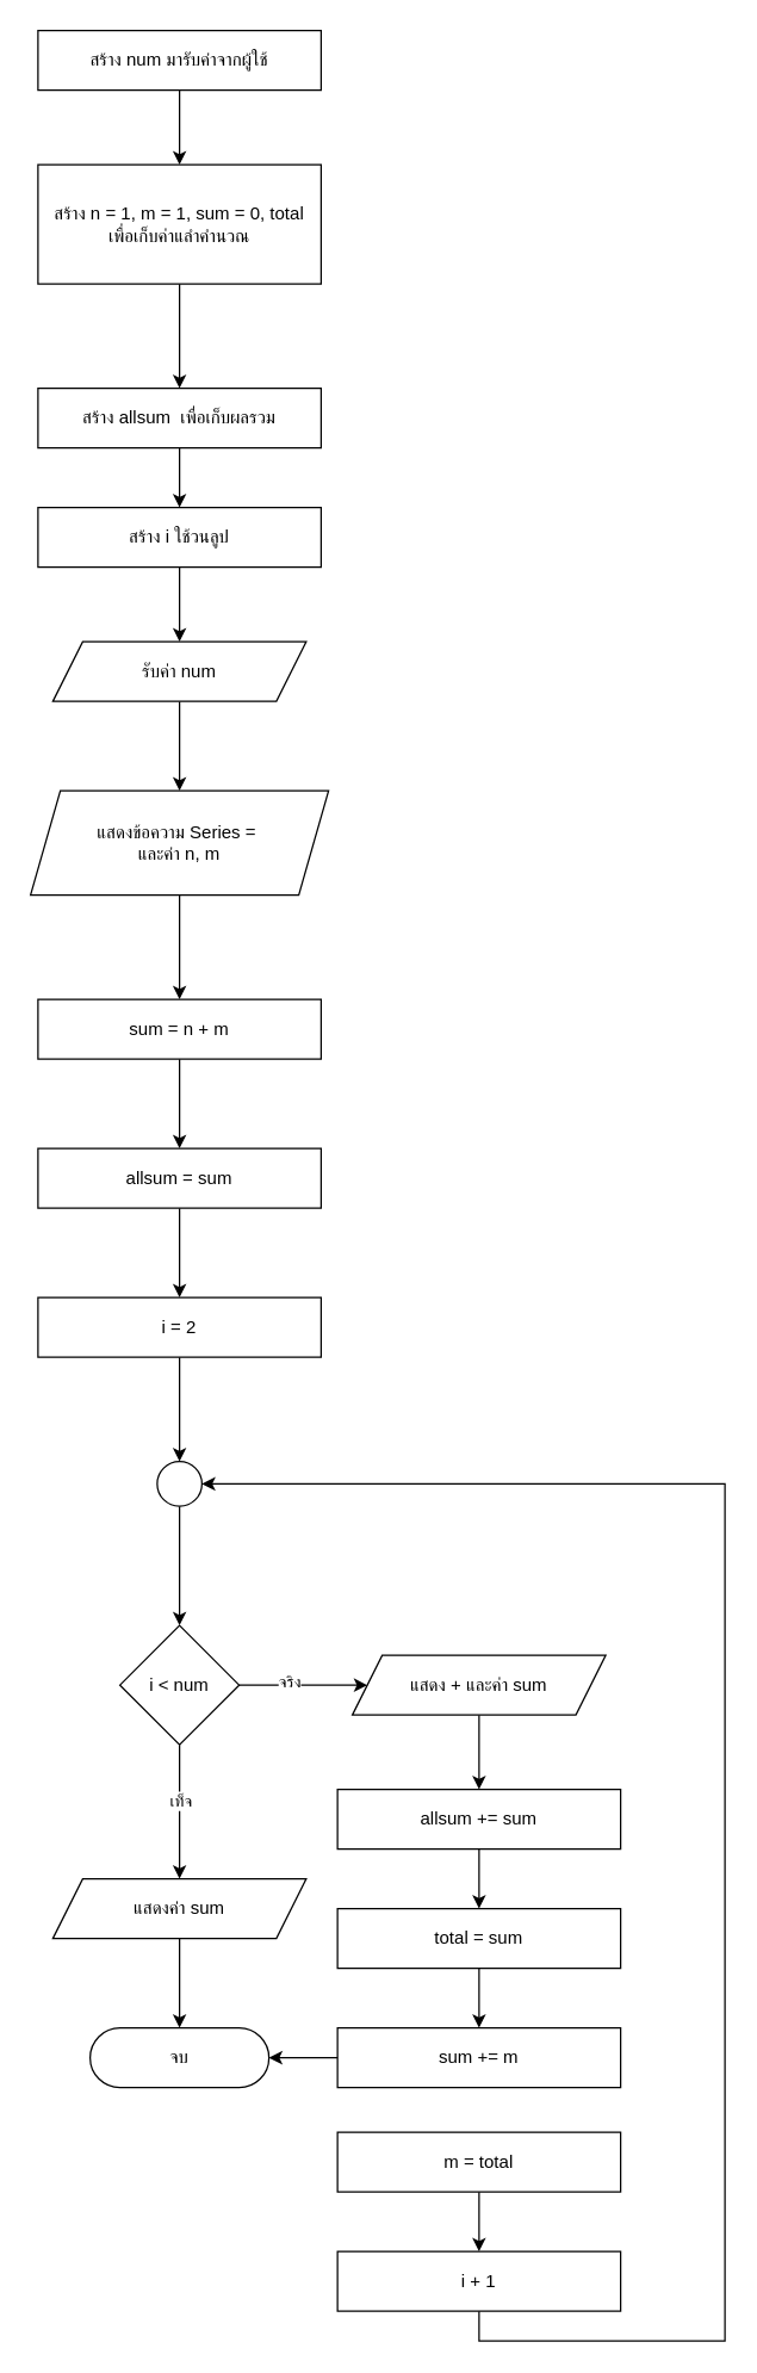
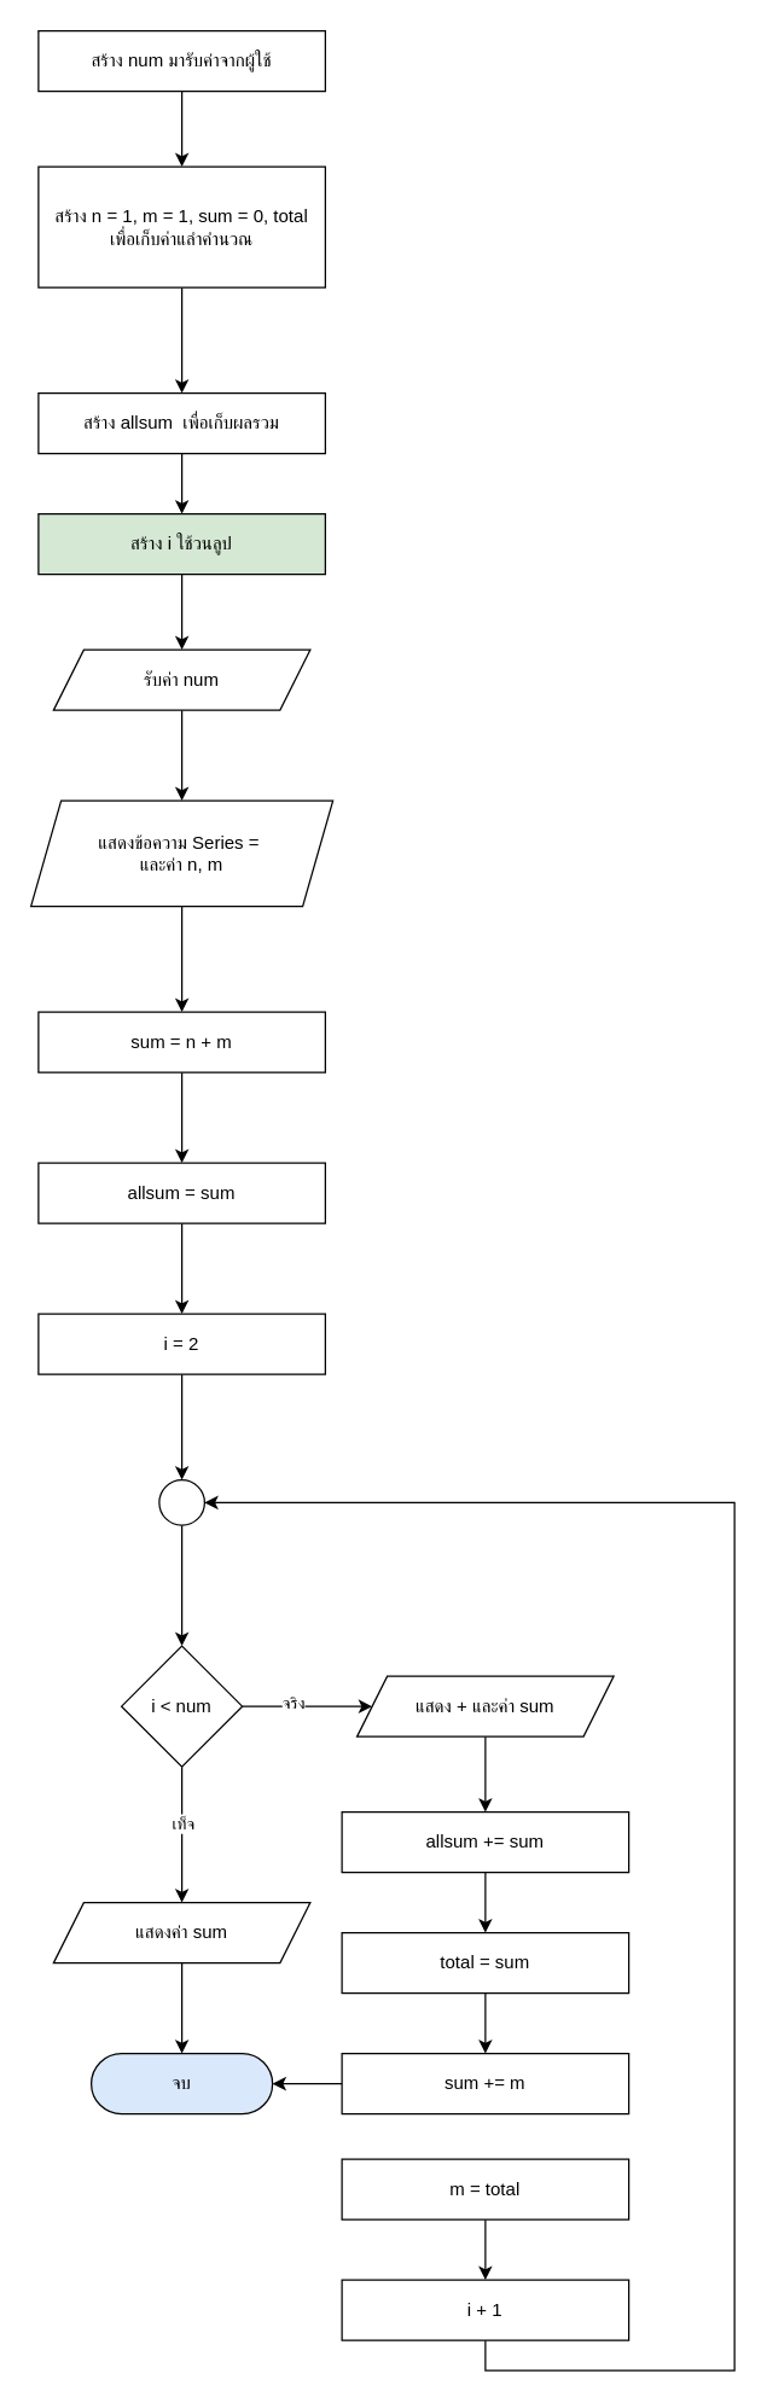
  <mxCell id="0" />
  <mxCell id="1" parent="0" />
  <mxCell id="2" value="" style="edgeStyle=orthogonalEdgeStyle;rounded=0;orthogonalLoop=1;jettySize=auto;html=1;" edge="1" parent="1" source="3" target="5"><mxGeometry relative="1" as="geometry" /></mxCell>
  <mxCell id="3" value="สร้าง num มารับค่าจากผู้ใช้" style="rounded=0;whiteSpace=wrap;html=1;" vertex="1" parent="1"><mxGeometry x="25" y="20" width="190" height="40" as="geometry" /></mxCell>
  <mxCell id="4" value="" style="edgeStyle=orthogonalEdgeStyle;rounded=0;orthogonalLoop=1;jettySize=auto;html=1;" edge="1" parent="1" source="5" target="7"><mxGeometry relative="1" as="geometry" /></mxCell>
  <mxCell id="5" value="สร้าง n = 1, m = 1, sum = 0, total&lt;div&gt;เพื่อเก็บค่าแลำคำนวณ&lt;/div&gt;" style="rounded=0;whiteSpace=wrap;html=1;" vertex="1" parent="1"><mxGeometry x="25" y="110" width="190" height="80" as="geometry" /></mxCell>
  <mxCell id="6" value="" style="edgeStyle=orthogonalEdgeStyle;rounded=0;orthogonalLoop=1;jettySize=auto;html=1;" edge="1" parent="1" source="17" target="9"><mxGeometry relative="1" as="geometry" /></mxCell>
  <mxCell id="7" value="สร้าง&amp;nbsp;allsum&amp;nbsp; เพื่อเก็บผลรวม" style="rounded=0;whiteSpace=wrap;html=1;" vertex="1" parent="1"><mxGeometry x="25" y="260" width="190" height="40" as="geometry" /></mxCell>
  <mxCell id="8" value="" style="edgeStyle=orthogonalEdgeStyle;rounded=0;orthogonalLoop=1;jettySize=auto;html=1;" edge="1" parent="1" source="9" target="11"><mxGeometry relative="1" as="geometry" /></mxCell>
  <mxCell id="9" value="รับค่า num" style="shape=parallelogram;perimeter=parallelogramPerimeter;whiteSpace=wrap;html=1;fixedSize=1;" vertex="1" parent="1"><mxGeometry x="35" y="430" width="170" height="40" as="geometry" /></mxCell>
  <mxCell id="10" value="" style="edgeStyle=orthogonalEdgeStyle;rounded=0;orthogonalLoop=1;jettySize=auto;html=1;" edge="1" parent="1" source="11" target="13"><mxGeometry relative="1" as="geometry" /></mxCell>
  <mxCell id="11" value="แสดงข้อความ Series =&amp;nbsp;&lt;div&gt;และค่า n, m&lt;/div&gt;" style="shape=parallelogram;perimeter=parallelogramPerimeter;whiteSpace=wrap;html=1;fixedSize=1;" vertex="1" parent="1"><mxGeometry x="20" y="530" width="200" height="70" as="geometry" /></mxCell>
  <mxCell id="12" value="" style="edgeStyle=orthogonalEdgeStyle;rounded=0;orthogonalLoop=1;jettySize=auto;html=1;" edge="1" parent="1" source="13" target="15"><mxGeometry relative="1" as="geometry" /></mxCell>
  <mxCell id="13" value="sum = n + m" style="rounded=0;whiteSpace=wrap;html=1;" vertex="1" parent="1"><mxGeometry x="25" y="670" width="190" height="40" as="geometry" /></mxCell>
  <mxCell id="14" value="" style="edgeStyle=orthogonalEdgeStyle;rounded=0;orthogonalLoop=1;jettySize=auto;html=1;" edge="1" parent="1" source="15" target="19"><mxGeometry relative="1" as="geometry" /></mxCell>
  <mxCell id="15" value="allsum = sum" style="rounded=0;whiteSpace=wrap;html=1;" vertex="1" parent="1"><mxGeometry x="25" y="770" width="190" height="40" as="geometry" /></mxCell>
  <mxCell id="16" value="" style="edgeStyle=orthogonalEdgeStyle;rounded=0;orthogonalLoop=1;jettySize=auto;html=1;" edge="1" parent="1" source="7" target="17"><mxGeometry relative="1" as="geometry"><mxPoint x="120" y="300" as="sourcePoint" /><mxPoint x="120" y="430" as="targetPoint" /></mxGeometry></mxCell>
- <mxCell id="17" value="สร้าง i ใช้วนลูป" style="rounded=0;whiteSpace=wrap;html=1;" vertex="1" parent="1"><mxGeometry x="25" y="340" width="190" height="40" as="geometry" /></mxCell>
+ <mxCell id="17" value="สร้าง i ใช้วนลูป" style="rounded=0;whiteSpace=wrap;html=1;fillColor=#d5e8d4;" vertex="1" parent="1"><mxGeometry x="25" y="340" width="190" height="40" as="geometry" /></mxCell>
  <mxCell id="18" value="" style="edgeStyle=orthogonalEdgeStyle;rounded=0;orthogonalLoop=1;jettySize=auto;html=1;" edge="1" parent="1" source="19" target="21"><mxGeometry relative="1" as="geometry" /></mxCell>
  <mxCell id="19" value="i = 2" style="rounded=0;whiteSpace=wrap;html=1;" vertex="1" parent="1"><mxGeometry x="25" y="870" width="190" height="40" as="geometry" /></mxCell>
  <mxCell id="20" value="" style="edgeStyle=orthogonalEdgeStyle;rounded=0;orthogonalLoop=1;jettySize=auto;html=1;" edge="1" parent="1" source="21" target="26"><mxGeometry relative="1" as="geometry" /></mxCell>
  <mxCell id="21" value="" style="ellipse;whiteSpace=wrap;html=1;aspect=fixed;" vertex="1" parent="1"><mxGeometry x="105" y="980" width="30" height="30" as="geometry" /></mxCell>
  <mxCell id="22" value="" style="edgeStyle=orthogonalEdgeStyle;rounded=0;orthogonalLoop=1;jettySize=auto;html=1;" edge="1" parent="1" source="26" target="28"><mxGeometry relative="1" as="geometry" /></mxCell>
  <mxCell id="23" value="เท็จ" style="edgeLabel;html=1;align=center;verticalAlign=middle;resizable=0;points=[];" vertex="1" connectable="0" parent="22"><mxGeometry x="-0.17" relative="1" as="geometry"><mxPoint as="offset" /></mxGeometry></mxCell>
  <mxCell id="24" value="" style="edgeStyle=orthogonalEdgeStyle;rounded=0;orthogonalLoop=1;jettySize=auto;html=1;" edge="1" parent="1" source="26" target="31"><mxGeometry relative="1" as="geometry" /></mxCell>
  <mxCell id="25" value="จริง" style="edgeLabel;html=1;align=center;verticalAlign=middle;resizable=0;points=[];" vertex="1" connectable="0" parent="24"><mxGeometry x="-0.226" y="3" relative="1" as="geometry"><mxPoint as="offset" /></mxGeometry></mxCell>
  <mxCell id="26" value="i &lt; num" style="rhombus;whiteSpace=wrap;html=1;" vertex="1" parent="1"><mxGeometry x="80" y="1090" width="80" height="80" as="geometry" /></mxCell>
  <mxCell id="27" value="" style="edgeStyle=orthogonalEdgeStyle;rounded=0;orthogonalLoop=1;jettySize=auto;html=1;" edge="1" parent="1" source="28" target="29"><mxGeometry relative="1" as="geometry" /></mxCell>
  <mxCell id="28" value="แสดงค่า sum" style="shape=parallelogram;perimeter=parallelogramPerimeter;whiteSpace=wrap;html=1;fixedSize=1;" vertex="1" parent="1"><mxGeometry x="35" y="1260" width="170" height="40" as="geometry" /></mxCell>
- <mxCell id="29" value="จบ" style="rounded=1;whiteSpace=wrap;html=1;arcSize=50;" vertex="1" parent="1"><mxGeometry x="60" y="1360" width="120" height="40" as="geometry" /></mxCell>
+ <mxCell id="29" value="จบ" style="rounded=1;whiteSpace=wrap;html=1;arcSize=50;fillColor=#dae8fc;" vertex="1" parent="1"><mxGeometry x="60" y="1360" width="120" height="40" as="geometry" /></mxCell>
  <mxCell id="30" value="" style="edgeStyle=orthogonalEdgeStyle;rounded=0;orthogonalLoop=1;jettySize=auto;html=1;" edge="1" parent="1" source="31" target="33"><mxGeometry relative="1" as="geometry" /></mxCell>
  <mxCell id="31" value="แสดง + และค่า sum" style="shape=parallelogram;perimeter=parallelogramPerimeter;whiteSpace=wrap;html=1;fixedSize=1;" vertex="1" parent="1"><mxGeometry x="236" y="1110" width="170" height="40" as="geometry" /></mxCell>
  <mxCell id="32" value="" style="edgeStyle=orthogonalEdgeStyle;rounded=0;orthogonalLoop=1;jettySize=auto;html=1;" edge="1" parent="1" source="33" target="35"><mxGeometry relative="1" as="geometry" /></mxCell>
  <mxCell id="33" value="allsum += sum" style="rounded=0;whiteSpace=wrap;html=1;" vertex="1" parent="1"><mxGeometry x="226" y="1200" width="190" height="40" as="geometry" /></mxCell>
  <mxCell id="34" value="" style="edgeStyle=orthogonalEdgeStyle;rounded=0;orthogonalLoop=1;jettySize=auto;html=1;" edge="1" parent="1" source="41" target="29"><mxGeometry relative="1" as="geometry" /></mxCell>
  <mxCell id="35" value="total = sum" style="rounded=0;whiteSpace=wrap;html=1;" vertex="1" parent="1"><mxGeometry x="226" y="1280" width="190" height="40" as="geometry" /></mxCell>
  <mxCell id="36" value="" style="edgeStyle=orthogonalEdgeStyle;rounded=0;orthogonalLoop=1;jettySize=auto;html=1;" edge="1" parent="1" source="37" target="39"><mxGeometry relative="1" as="geometry" /></mxCell>
  <mxCell id="37" value="m = total" style="rounded=0;whiteSpace=wrap;html=1;" vertex="1" parent="1"><mxGeometry x="226" y="1430" width="190" height="40" as="geometry" /></mxCell>
  <mxCell id="38" style="edgeStyle=orthogonalEdgeStyle;rounded=0;orthogonalLoop=1;jettySize=auto;html=1;exitX=0.5;exitY=1;exitDx=0;exitDy=0;entryX=1;entryY=0.5;entryDx=0;entryDy=0;" edge="1" parent="1" source="39" target="21"><mxGeometry relative="1" as="geometry"><Array as="points"><mxPoint x="321" y="1570" /><mxPoint x="486" y="1570" /><mxPoint x="486" y="995" /></Array></mxGeometry></mxCell>
  <mxCell id="39" value="i + 1" style="rounded=0;whiteSpace=wrap;html=1;" vertex="1" parent="1"><mxGeometry x="226" y="1510" width="190" height="40" as="geometry" /></mxCell>
  <mxCell id="40" value="" style="edgeStyle=orthogonalEdgeStyle;rounded=0;orthogonalLoop=1;jettySize=auto;html=1;" edge="1" parent="1" source="35" target="41"><mxGeometry relative="1" as="geometry"><mxPoint x="321" y="1320" as="sourcePoint" /><mxPoint x="321" y="1430" as="targetPoint" /></mxGeometry></mxCell>
  <mxCell id="41" value="sum += m" style="rounded=0;whiteSpace=wrap;html=1;" vertex="1" parent="1"><mxGeometry x="226" y="1360" width="190" height="40" as="geometry" /></mxCell>
